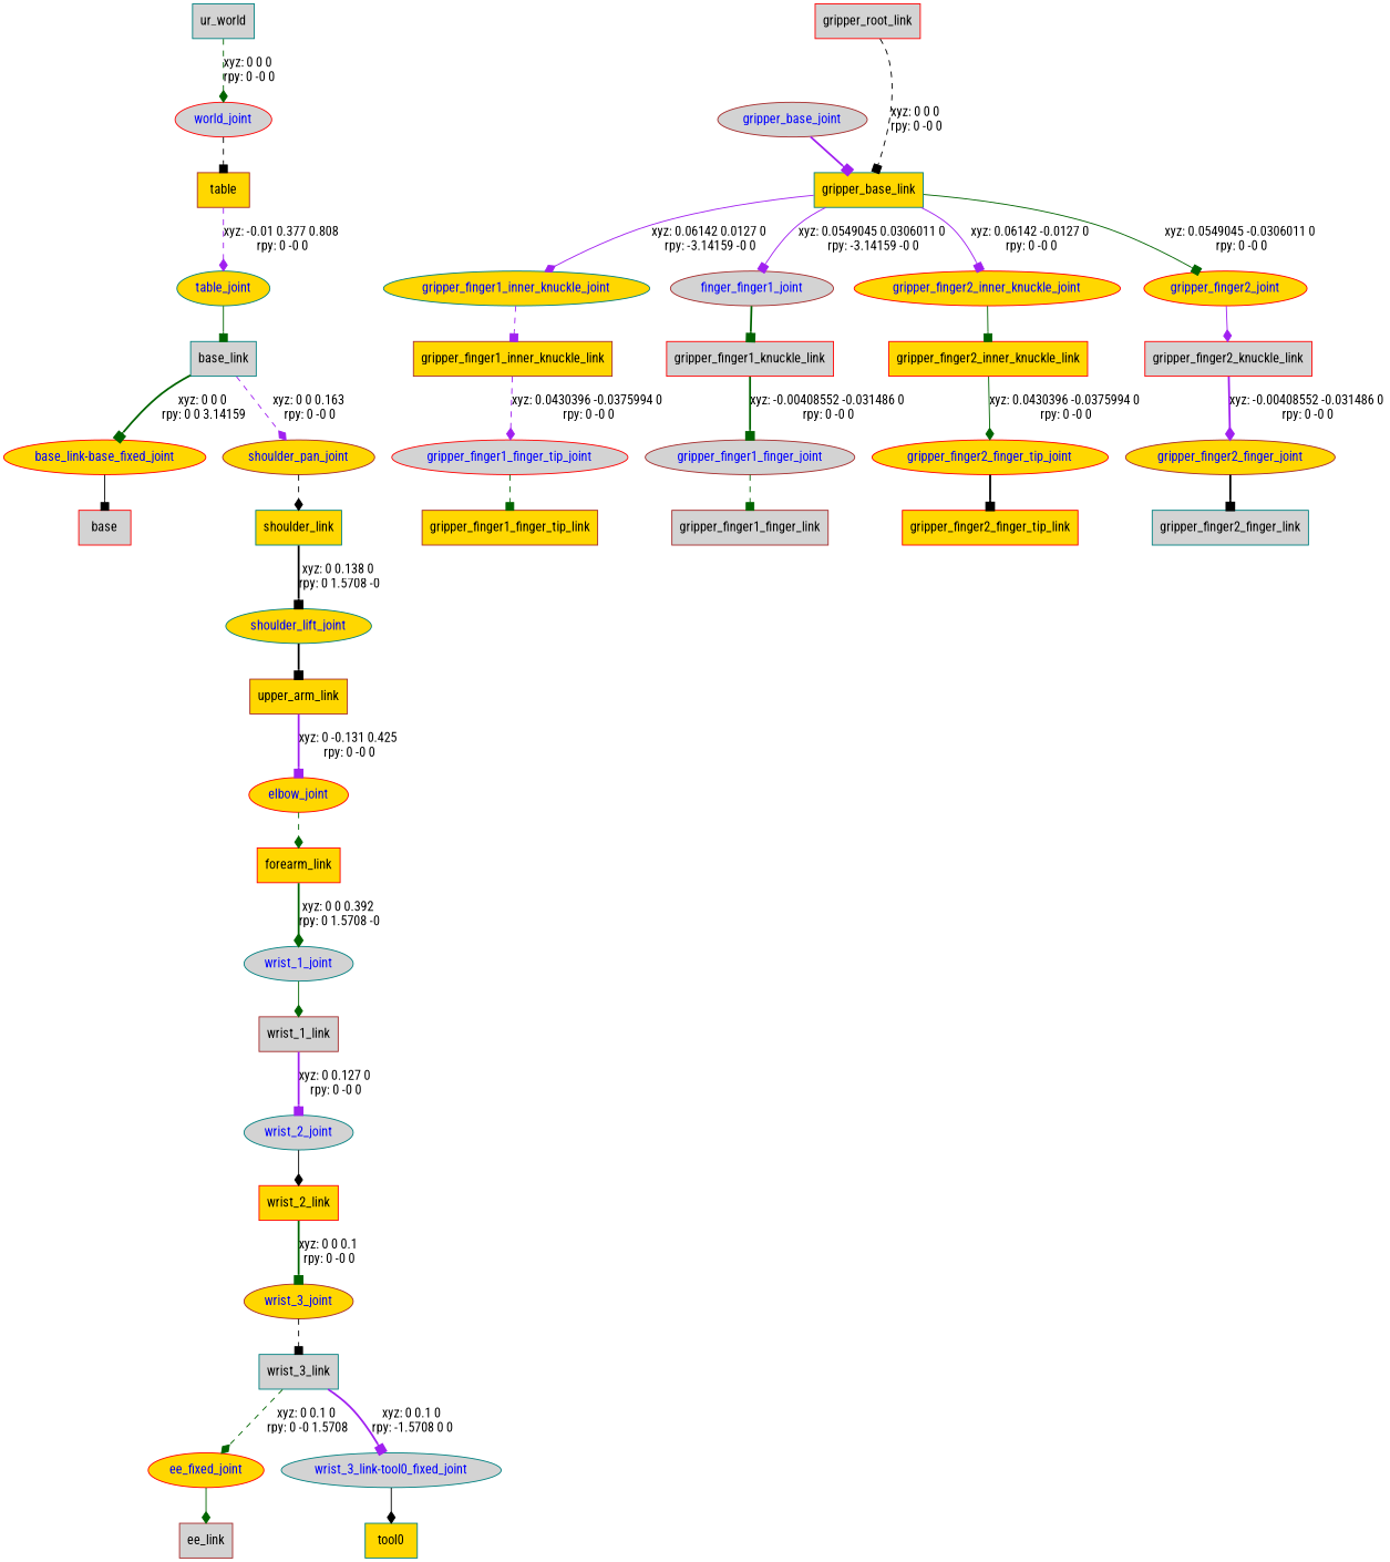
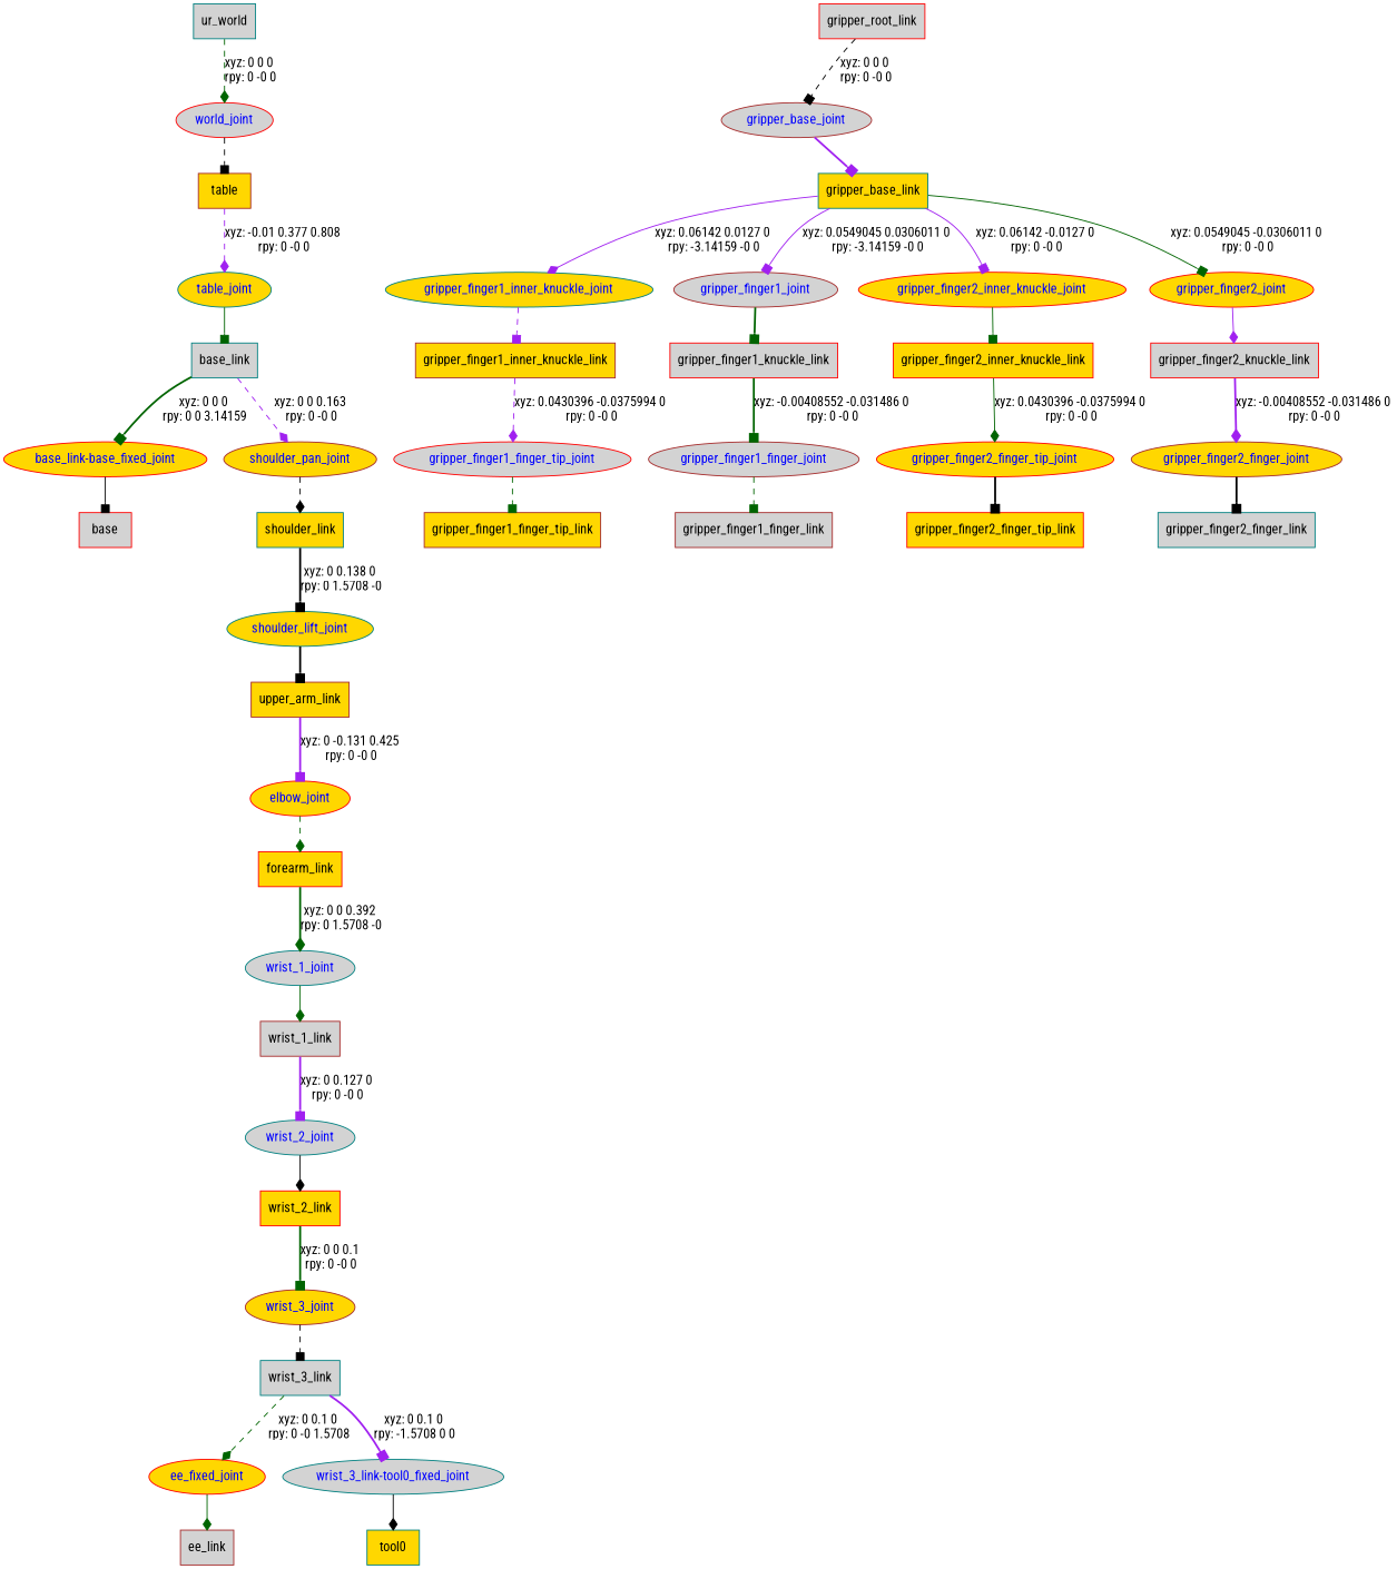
  digraph {
    fontname="Roboto Condensed"
    node [color=red fillcolor=gold fontname="Roboto Condensed" shape=box style=filled]
    edge [arrowhead=box color=darkgreen fontname="Roboto Condensed" style=bold]
    n1 [color=teal fillcolor=lightgrey label=ur_world]
    world_joint [fillcolor=lightgrey fontcolor=blue shape=ellipse]
    n3 [color=brown label=table]
    table_joint [color=teal fontcolor=blue shape=ellipse]
    n5 [color=teal fillcolor=lightgrey label=base_link]
    "base_link-base_fixed_joint" [fontcolor=blue shape=ellipse]
    shoulder_pan_joint [color=brown fontcolor=blue shape=ellipse]
    n8 [fillcolor=lightgrey label=base]
    n9 [color=teal label=shoulder_link]
    shoulder_lift_joint [color=teal fontcolor=blue shape=ellipse]
    n11 [color=brown label=upper_arm_link]
    elbow_joint [fontcolor=blue shape=ellipse]
    n13 [label=forearm_link]
    wrist_1_joint [color=teal fillcolor=lightgrey fontcolor=blue shape=ellipse]
    n15 [color=brown fillcolor=lightgrey label=wrist_1_link]
    wrist_2_joint [color=teal fillcolor=lightgrey fontcolor=blue shape=ellipse]
    n17 [label=wrist_2_link]
    wrist_3_joint [color=brown fontcolor=blue shape=ellipse]
    n19 [color=teal fillcolor=lightgrey label=wrist_3_link]
    ee_fixed_joint [fontcolor=blue shape=ellipse]
    "wrist_3_link-tool0_fixed_joint" [color=teal fillcolor=lightgrey fontcolor=blue shape=ellipse]
    n22 [color=brown fillcolor=lightgrey label=ee_link]
    n23 [color=teal label=tool0]
    n24 [fillcolor=lightgrey label=gripper_root_link]
    gripper_base_joint [color=brown fillcolor=lightgrey fontcolor=blue shape=ellipse]
    n26 [color=teal label=gripper_base_link]
    gripper_finger1_inner_knuckle_joint [color=teal fontcolor=blue shape=ellipse]
-   gripper_finger1_joint [color=brown fillcolor=lightgrey fontcolor=blue shape=ellipse label=finger_finger1_joint]
+   gripper_finger1_joint [color=brown fillcolor=lightgrey fontcolor=blue shape=ellipse]
    gripper_finger2_inner_knuckle_joint [fontcolor=blue shape=ellipse]
    gripper_finger2_joint [fontcolor=blue shape=ellipse]
    n31 [color=brown label=gripper_finger1_inner_knuckle_link]
    n32 [fillcolor=lightgrey label=gripper_finger1_knuckle_link]
    n33 [label=gripper_finger2_inner_knuckle_link]
    n34 [fillcolor=lightgrey label=gripper_finger2_knuckle_link]
    gripper_finger1_finger_tip_joint [fillcolor=lightgrey fontcolor=blue shape=ellipse]
    n36 [color=brown label=gripper_finger1_finger_tip_link]
    gripper_finger1_finger_joint [color=brown fillcolor=lightgrey fontcolor=blue shape=ellipse]
    n38 [color=brown fillcolor=lightgrey label=gripper_finger1_finger_link]
    gripper_finger2_finger_tip_joint [fontcolor=blue shape=ellipse]
    n40 [label=gripper_finger2_finger_tip_link]
    gripper_finger2_finger_joint [color=brown fontcolor=blue shape=ellipse]
    n42 [color=teal fillcolor=lightgrey label=gripper_finger2_finger_link]
    n1 -> world_joint [arrowhead=diamond label="xyz: 0 0 0 \nrpy: 0 -0 0" style=dashed]
    world_joint -> n3 [color=black style=dashed]
    n3 -> table_joint [arrowhead=diamond color=purple label="xyz: -0.01 0.377 0.808 \nrpy: 0 -0 0" style=dashed]
    table_joint -> n5 [style=solid]
    n5 -> "base_link-base_fixed_joint" [label="xyz: 0 0 0 \nrpy: 0 0 3.14159"]
    n5 -> shoulder_pan_joint [arrowhead=diamond color=purple label="xyz: 0 0 0.163 \nrpy: 0 -0 0" style=dashed]
    "base_link-base_fixed_joint" -> n8 [color=black style=solid]
    shoulder_pan_joint -> n9 [arrowhead=diamond color=black style=dashed]
    n9 -> shoulder_lift_joint [color=black label="xyz: 0 0.138 0 \nrpy: 0 1.5708 -0"]
    shoulder_lift_joint -> n11 [color=black]
    n11 -> elbow_joint [color=purple label="xyz: 0 -0.131 0.425 \nrpy: 0 -0 0"]
    elbow_joint -> n13 [arrowhead=diamond style=dashed]
    n13 -> wrist_1_joint [arrowhead=diamond label="xyz: 0 0 0.392 \nrpy: 0 1.5708 -0"]
    wrist_1_joint -> n15 [arrowhead=diamond style=solid]
    n15 -> wrist_2_joint [color=purple label="xyz: 0 0.127 0 \nrpy: 0 -0 0"]
    wrist_2_joint -> n17 [arrowhead=diamond color=black style=solid]
    n17 -> wrist_3_joint [label="xyz: 0 0 0.1 \nrpy: 0 -0 0"]
    wrist_3_joint -> n19 [color=black style=dashed]
    n19 -> ee_fixed_joint [arrowhead=diamond label="xyz: 0 0.1 0 \nrpy: 0 -0 1.5708" style=dashed]
    n19 -> "wrist_3_link-tool0_fixed_joint" [color=purple label="xyz: 0 0.1 0 \nrpy: -1.5708 0 0"]
    ee_fixed_joint -> n22 [arrowhead=diamond style=solid]
    "wrist_3_link-tool0_fixed_joint" -> n23 [arrowhead=diamond color=black style=solid]
-   n24 -> n26 [color=black label="xyz: 0 0 0 \nrpy: 0 -0 0" style=dashed]
+   n24 -> gripper_base_joint [color=black label="xyz: 0 0 0 \nrpy: 0 -0 0" style=dashed]
    gripper_base_joint -> n26 [color=purple]
    n26 -> gripper_finger1_inner_knuckle_joint [arrowhead=diamond color=purple label="xyz: 0.06142 0.0127 0 \nrpy: -3.14159 -0 0" style=solid]
    n26 -> gripper_finger1_joint [color=purple label="xyz: 0.0549045 0.0306011 0 \nrpy: -3.14159 -0 0" style=solid]
    n26 -> gripper_finger2_inner_knuckle_joint [color=purple label="xyz: 0.06142 -0.0127 0 \nrpy: 0 -0 0" style=solid]
    n26 -> gripper_finger2_joint [label="xyz: 0.0549045 -0.0306011 0 \nrpy: 0 -0 0" style=solid]
    gripper_finger1_inner_knuckle_joint -> n31 [color=purple style=dashed]
    gripper_finger1_joint -> n32
    gripper_finger2_inner_knuckle_joint -> n33 [style=solid]
    gripper_finger2_joint -> n34 [arrowhead=diamond color=purple style=solid]
    n31 -> gripper_finger1_finger_tip_joint [arrowhead=diamond color=purple label="xyz: 0.0430396 -0.0375994 0 \nrpy: 0 -0 0" style=dashed]
    n32 -> gripper_finger1_finger_joint [label="xyz: -0.00408552 -0.031486 0 \nrpy: 0 -0 0"]
    n33 -> gripper_finger2_finger_tip_joint [arrowhead=diamond label="xyz: 0.0430396 -0.0375994 0 \nrpy: 0 -0 0" style=solid]
    n34 -> gripper_finger2_finger_joint [arrowhead=diamond color=purple label="xyz: -0.00408552 -0.031486 0 \nrpy: 0 -0 0"]
    gripper_finger1_finger_tip_joint -> n36 [style=dashed]
    gripper_finger1_finger_joint -> n38 [style=dashed]
    gripper_finger2_finger_tip_joint -> n40 [color=black]
    gripper_finger2_finger_joint -> n42 [color=black]
  }
